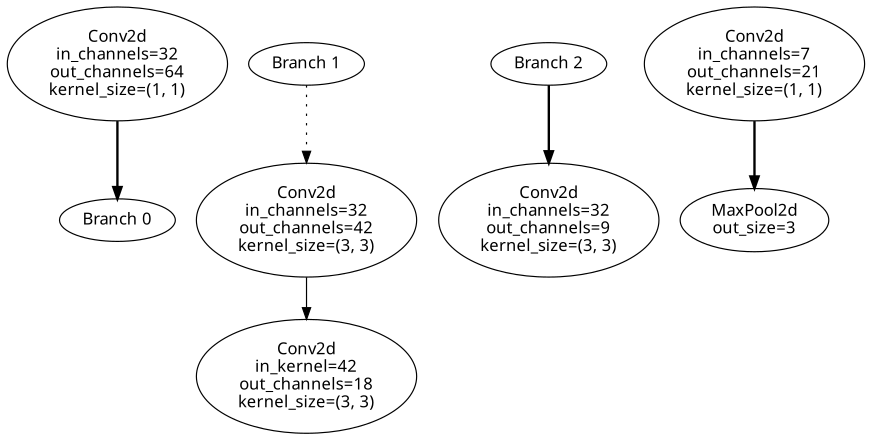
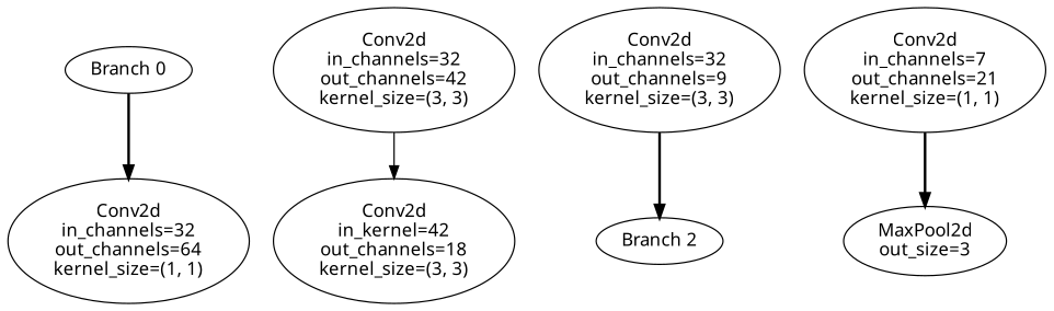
  digraph {
    fontname="Noto Sans"
    node [fontname="Noto Sans"]
    edge [fontname="Noto Sans" style=bold]
    n1 [label="Branch 0"]
    n2 [label="Conv2d\nin_channels=32\nout_channels=64\nkernel_size=(1, 1)"]
-   n3 [label="Branch 1"]
    n4 [label="Conv2d\nin_channels=32\nout_channels=42\nkernel_size=(3, 3)"]
    n5 [label="Branch 2"]
    n6 [label="Conv2d\nin_channels=32\nout_channels=9\nkernel_size=(3, 3)"]
    n7 [label="Conv2d\nin_kernel=42\nout_channels=18\nkernel_size=(3, 3)"]
    n8 [label="Conv2d\nin_channels=7\nout_channels=21\nkernel_size=(1, 1)"]
    n9 [label="MaxPool2d\nout_size=3"]
-   n2 -> n1
-   n3 -> n4 [style=dotted]
+   n1 -> n2
    n4 -> n7 [style=solid]
-   n5 -> n6
+   n6 -> n5
    n8 -> n9
  }
